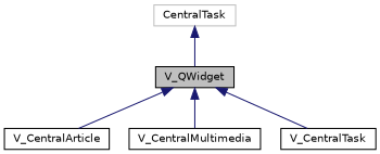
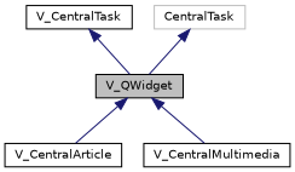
  digraph {
    node [color=black fillcolor=white fontname=Helvetica fontsize=10 shape=record style=filled]
    edge [color=midnightblue dir=back fontname=Helvetica fontsize=10 labelfontname=Helvetica labelfontsize=10 style=solid]
    n1 [fillcolor=grey75 fontcolor=black height=0.2 label=V_QWidget width=0.4]
    n2 [height=0.2 label=V_CentralArticle width=0.4]
    n3 [height=0.2 label=V_CentralMultimedia width=0.4]
    n4 [height=0.2 label=V_CentralTask width=0.4]
    n5 [color=grey75 height=0.2 label=CentralTask width=0.4]
    n1 -> n2
    n1 -> n3
-   n1 -> n4
+   n4 -> n1
    n5 -> n1
  }
